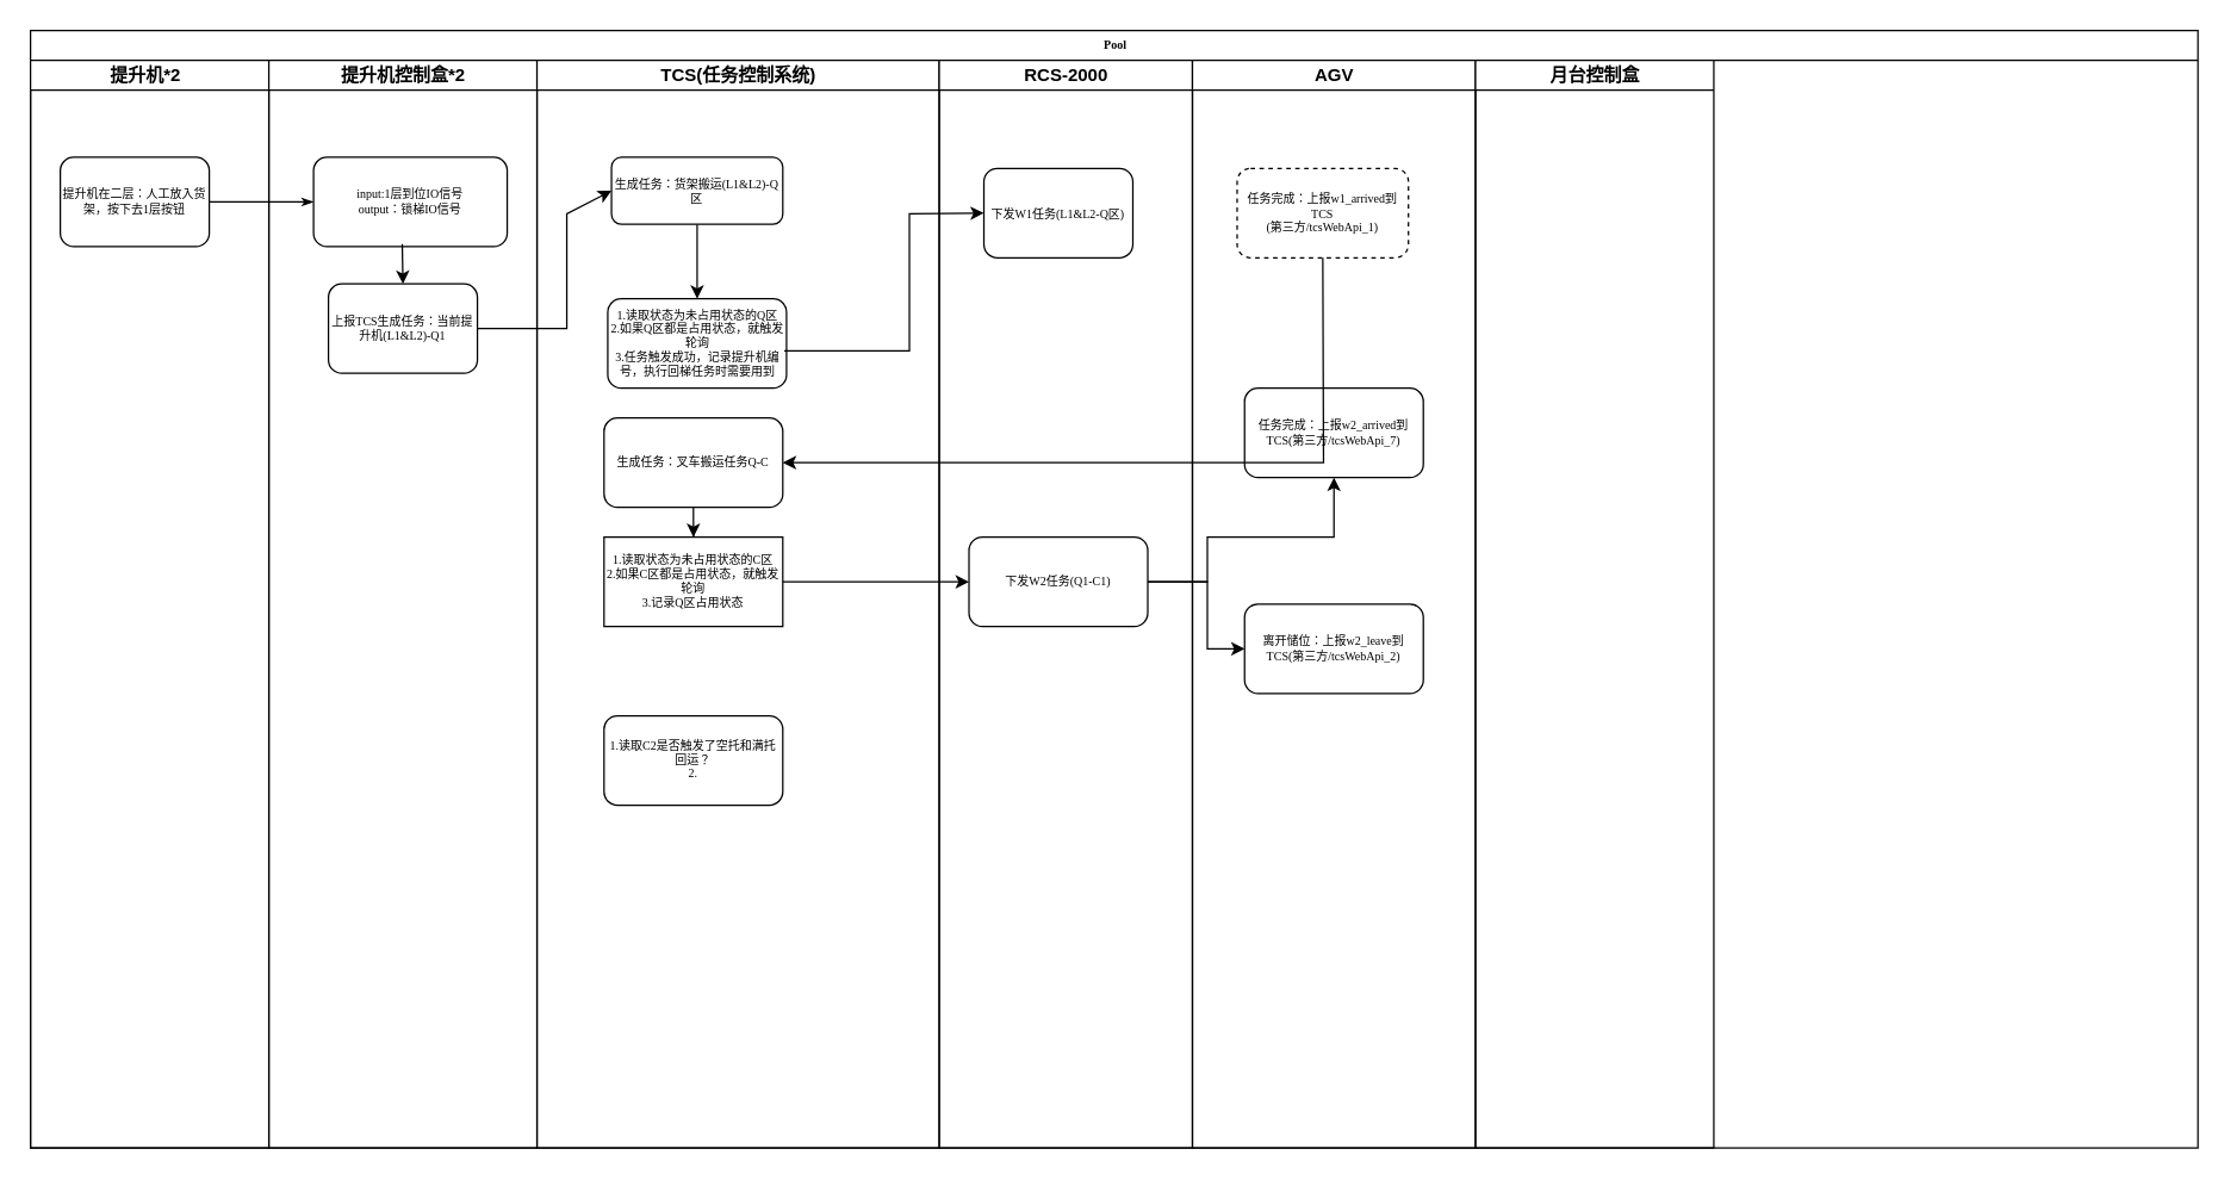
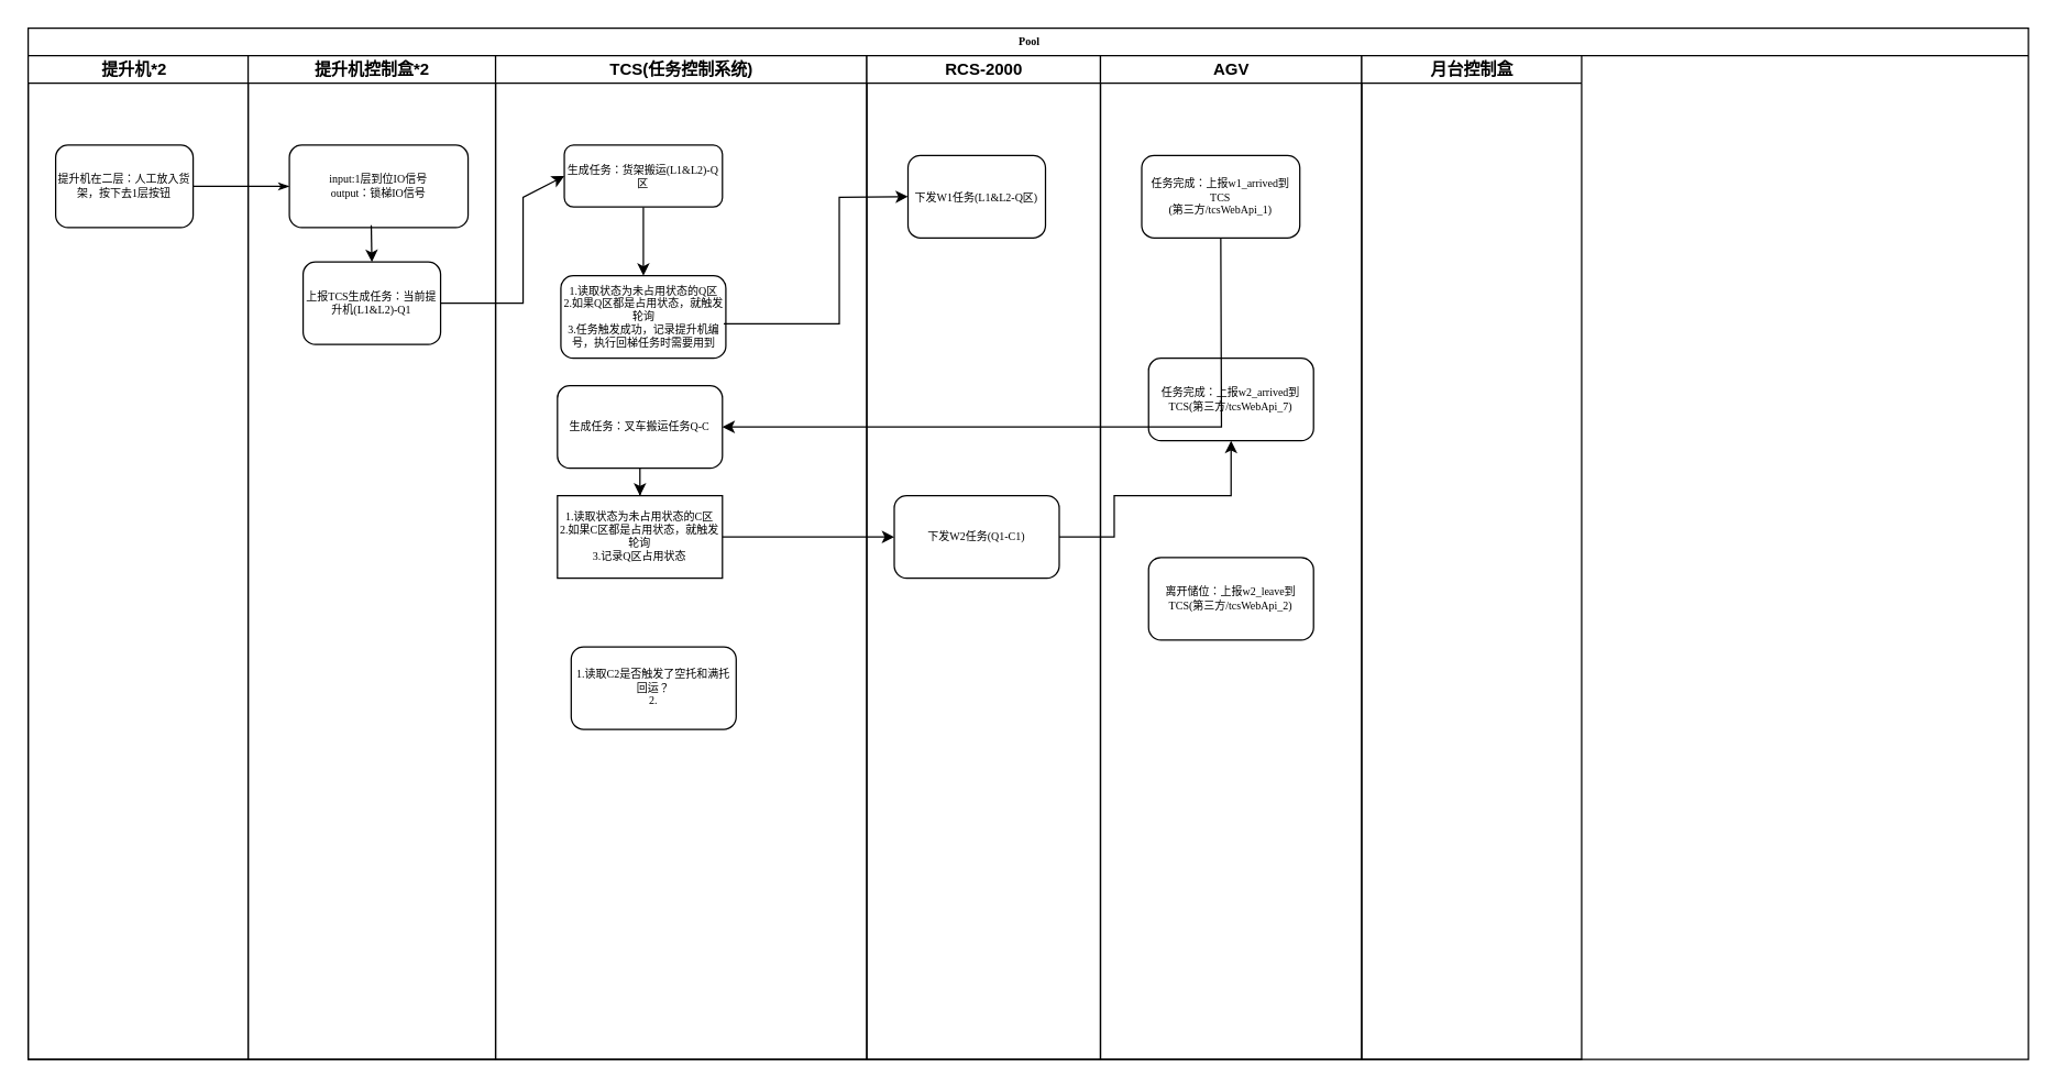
  <mxCell id="0" />
  <mxCell id="1" parent="0" />
  <mxCell id="2" value="Pool" style="swimlane;html=1;childLayout=stackLayout;startSize=20;rounded=0;shadow=0;labelBackgroundColor=none;strokeWidth=1;fontFamily=Verdana;fontSize=8;align=center;" parent="1" vertex="1"><mxGeometry x="20" y="20" width="1455" height="750" as="geometry" /></mxCell>
  <mxCell id="3" value="提升机*2&lt;span style=&quot;white-space: pre;&quot;&gt;&#09;&lt;/span&gt;" style="swimlane;html=1;startSize=20;" parent="2" vertex="1"><mxGeometry y="20" width="160" height="730" as="geometry" /></mxCell>
  <mxCell id="4" value="提升机在二层：人工放入货架，按下去1层按钮" style="rounded=1;whiteSpace=wrap;html=1;shadow=0;labelBackgroundColor=none;strokeWidth=1;fontFamily=Verdana;fontSize=8;align=center;" parent="3" vertex="1"><mxGeometry x="20" y="65" width="100" height="60" as="geometry" /></mxCell>
  <mxCell id="5" style="edgeStyle=orthogonalEdgeStyle;rounded=1;html=1;labelBackgroundColor=none;startArrow=none;startFill=0;startSize=5;endArrow=classicThin;endFill=1;endSize=5;jettySize=auto;orthogonalLoop=1;strokeWidth=1;fontFamily=Verdana;fontSize=8;entryX=0;entryY=0.5;entryDx=0;entryDy=0;" parent="2" source="4" target="7" edge="1"><mxGeometry relative="1" as="geometry"><mxPoint x="190" y="115" as="targetPoint" /></mxGeometry></mxCell>
  <mxCell id="6" value="提升机控制盒*2" style="swimlane;html=1;startSize=20;" parent="2" vertex="1"><mxGeometry x="160" y="20" width="180" height="730" as="geometry" /></mxCell>
  <mxCell id="7" value="input:1层到位IO信号&lt;br&gt;output：锁梯IO信号" style="rounded=1;whiteSpace=wrap;html=1;shadow=0;labelBackgroundColor=none;strokeWidth=1;fontFamily=Verdana;fontSize=8;align=center;" vertex="1" parent="6"><mxGeometry x="30" y="65" width="130" height="60" as="geometry" /></mxCell>
  <mxCell id="8" value="上报TCS生成任务：当前提升机(L1&amp;amp;L2)-Q1" style="whiteSpace=wrap;html=1;fontSize=8;fontFamily=Verdana;rounded=1;shadow=0;labelBackgroundColor=none;strokeWidth=1;" vertex="1" parent="6"><mxGeometry x="40" y="150" width="100" height="60" as="geometry" /></mxCell>
  <mxCell id="9" value="" style="endArrow=classic;html=1;rounded=0;entryX=0.5;entryY=0;entryDx=0;entryDy=0;exitX=0.458;exitY=0.971;exitDx=0;exitDy=0;exitPerimeter=0;" edge="1" parent="6" source="7" target="8"><mxGeometry width="50" height="50" relative="1" as="geometry"><mxPoint x="90" y="130" as="sourcePoint" /><mxPoint x="140" y="80" as="targetPoint" /></mxGeometry></mxCell>
  <mxCell id="10" value="TCS(任务控制系统)" style="swimlane;html=1;startSize=20;" parent="2" vertex="1"><mxGeometry x="340" y="20" width="270" height="730" as="geometry" /></mxCell>
  <mxCell id="11" value="" style="edgeStyle=orthogonalEdgeStyle;rounded=0;orthogonalLoop=1;jettySize=auto;html=1;" edge="1" parent="10" source="12" target="13"><mxGeometry relative="1" as="geometry" /></mxCell>
  <mxCell id="12" value="生成任务：货架搬运(L1&amp;amp;L2)-Q区" style="whiteSpace=wrap;html=1;fontSize=8;fontFamily=Verdana;rounded=1;shadow=0;labelBackgroundColor=none;strokeWidth=1;fillColor=#FFFFFF;" vertex="1" parent="10"><mxGeometry x="50" y="65" width="115" height="45" as="geometry" /></mxCell>
  <mxCell id="13" value="1.读取状态为未占用状态的Q区&lt;br&gt;2.如果Q区都是占用状态，就触发轮询&lt;br&gt;3.任务触发成功，记录提升机编号，执行回梯任务时需要用到" style="whiteSpace=wrap;html=1;fontSize=8;fontFamily=Verdana;fillColor=#FFFFFF;rounded=1;shadow=0;labelBackgroundColor=none;strokeWidth=1;" vertex="1" parent="10"><mxGeometry x="47.5" y="160" width="120" height="60" as="geometry" /></mxCell>
  <mxCell id="14" value="" style="edgeStyle=orthogonalEdgeStyle;rounded=0;orthogonalLoop=1;jettySize=auto;html=1;" edge="1" parent="10" source="15" target="16"><mxGeometry relative="1" as="geometry" /></mxCell>
  <mxCell id="15" value="生成任务：叉车搬运任务Q-C" style="whiteSpace=wrap;html=1;fontSize=8;fontFamily=Verdana;fillColor=#FFFFFF;rounded=1;shadow=0;labelBackgroundColor=none;strokeWidth=1;" vertex="1" parent="10"><mxGeometry x="45" y="240" width="120" height="60" as="geometry" /></mxCell>
  <mxCell id="16" value="1.读取状态为未占用状态的C区&lt;br&gt;2.如果C区都是占用状态，就触发轮询&lt;br&gt;3.记录Q区占用状态" style="whiteSpace=wrap;html=1;fontSize=8;fontFamily=Verdana;fillColor=#FFFFFF;shadow=0;labelBackgroundColor=none;strokeWidth=1;rounded=0;" vertex="1" parent="10"><mxGeometry x="45" y="320" width="120" height="60" as="geometry" /></mxCell>
- <mxCell id="17" value="1.读取C2是否触发了空托和满托回运？&lt;br&gt;2." style="whiteSpace=wrap;html=1;fontSize=8;fontFamily=Verdana;fillColor=#FFFFFF;rounded=1;shadow=0;labelBackgroundColor=none;strokeWidth=1;" vertex="1" parent="10"><mxGeometry x="45" y="440" width="120" height="60" as="geometry" /></mxCell>
+ <mxCell id="17" value="1.读取C2是否触发了空托和满托回运？&lt;br&gt;2." style="whiteSpace=wrap;html=1;fontSize=8;fontFamily=Verdana;fillColor=#FFFFFF;rounded=1;shadow=0;labelBackgroundColor=none;strokeWidth=1;" vertex="1" parent="10"><mxGeometry x="55" y="430" width="120" height="60" as="geometry" /></mxCell>
  <mxCell id="18" value="RCS-2000" style="swimlane;html=1;startSize=20;" parent="2" vertex="1"><mxGeometry x="610" y="20" width="170" height="730" as="geometry" /></mxCell>
  <mxCell id="19" value="下发W1任务(L1&amp;amp;L2-Q区)" style="rounded=1;whiteSpace=wrap;html=1;shadow=0;labelBackgroundColor=none;strokeWidth=1;fontFamily=Verdana;fontSize=8;align=center;" vertex="1" parent="18"><mxGeometry x="30" y="72.5" width="100" height="60" as="geometry" /></mxCell>
  <mxCell id="20" value="下发W2任务(Q1-C1)" style="whiteSpace=wrap;html=1;fontSize=8;fontFamily=Verdana;fillColor=#FFFFFF;rounded=1;shadow=0;labelBackgroundColor=none;strokeWidth=1;" vertex="1" parent="18"><mxGeometry x="20" y="320" width="120" height="60" as="geometry" /></mxCell>
  <mxCell id="21" value="AGV" style="swimlane;html=1;startSize=20;" parent="2" vertex="1"><mxGeometry x="780" y="20" width="190" height="730" as="geometry" /></mxCell>
- <mxCell id="22" value="任务完成：上报w1_arrived到TCS&lt;br&gt;(第三方/tcsWebApi_1)" style="whiteSpace=wrap;html=1;fontSize=8;fontFamily=Verdana;rounded=1;shadow=0;labelBackgroundColor=none;strokeWidth=1;dashed=1;" vertex="1" parent="21"><mxGeometry x="30" y="72.5" width="115" height="60" as="geometry" /></mxCell>
+ <mxCell id="22" value="任务完成：上报w1_arrived到TCS&lt;br&gt;(第三方/tcsWebApi_1)" style="whiteSpace=wrap;html=1;fontSize=8;fontFamily=Verdana;rounded=1;shadow=0;labelBackgroundColor=none;strokeWidth=1;" vertex="1" parent="21"><mxGeometry x="30" y="72.5" width="115" height="60" as="geometry" /></mxCell>
  <mxCell id="23" value="任务完成：上报w2_arrived到TCS(第三方/tcsWebApi_7)" style="whiteSpace=wrap;html=1;fontSize=8;fontFamily=Verdana;fillColor=#FFFFFF;rounded=1;shadow=0;labelBackgroundColor=none;strokeWidth=1;" vertex="1" parent="21"><mxGeometry x="35" y="220" width="120" height="60" as="geometry" /></mxCell>
  <mxCell id="24" value="离开储位：上报w2_leave到TCS(第三方/tcsWebApi_2)" style="whiteSpace=wrap;html=1;fontSize=8;fontFamily=Verdana;fillColor=#FFFFFF;rounded=1;shadow=0;labelBackgroundColor=none;strokeWidth=1;" vertex="1" parent="21"><mxGeometry x="35" y="365" width="120" height="60" as="geometry" /></mxCell>
  <mxCell id="25" value="月台控制盒" style="swimlane;html=1;startSize=20;" parent="2" vertex="1"><mxGeometry x="970" y="20" width="160" height="730" as="geometry" /></mxCell>
  <mxCell id="26" value="" style="endArrow=classic;html=1;rounded=0;exitX=1;exitY=0.5;exitDx=0;exitDy=0;entryX=0;entryY=0.5;entryDx=0;entryDy=0;" edge="1" parent="2" source="8" target="12"><mxGeometry width="50" height="50" relative="1" as="geometry"><mxPoint x="310" y="200" as="sourcePoint" /><mxPoint x="360" y="150" as="targetPoint" /><Array as="points"><mxPoint x="360" y="200" /><mxPoint x="360" y="123" /></Array></mxGeometry></mxCell>
  <mxCell id="27" value="" style="endArrow=classic;html=1;rounded=0;exitX=0.987;exitY=0.583;exitDx=0;exitDy=0;entryX=0;entryY=0.5;entryDx=0;entryDy=0;exitPerimeter=0;" edge="1" parent="2" source="13" target="19"><mxGeometry width="50" height="50" relative="1" as="geometry"><mxPoint x="520" y="130" as="sourcePoint" /><mxPoint x="570" y="80" as="targetPoint" /><Array as="points"><mxPoint x="590" y="215" /><mxPoint x="590" y="123" /></Array></mxGeometry></mxCell>
  <mxCell id="28" value="" style="edgeStyle=orthogonalEdgeStyle;rounded=0;orthogonalLoop=1;jettySize=auto;html=1;" edge="1" parent="2" source="16" target="20"><mxGeometry relative="1" as="geometry" /></mxCell>
  <mxCell id="29" value="" style="endArrow=classic;html=1;rounded=0;exitX=0.5;exitY=1;exitDx=0;exitDy=0;entryX=1;entryY=0.5;entryDx=0;entryDy=0;" edge="1" parent="2" source="22" target="15"><mxGeometry width="50" height="50" relative="1" as="geometry"><mxPoint x="880" y="240" as="sourcePoint" /><mxPoint x="930" y="190" as="targetPoint" /><Array as="points"><mxPoint x="868" y="290" /></Array></mxGeometry></mxCell>
  <mxCell id="30" value="" style="edgeStyle=orthogonalEdgeStyle;rounded=0;orthogonalLoop=1;jettySize=auto;html=1;" edge="1" parent="2" source="20" target="23"><mxGeometry relative="1" as="geometry"><Array as="points"><mxPoint x="790" y="370" /><mxPoint x="790" y="340" /></Array></mxGeometry></mxCell>
- <mxCell id="31" value="" style="edgeStyle=orthogonalEdgeStyle;rounded=0;orthogonalLoop=1;jettySize=auto;html=1;" edge="1" parent="2" source="20" target="24"><mxGeometry relative="1" as="geometry"><Array as="points"><mxPoint x="790" y="370" /><mxPoint x="790" y="415" /></Array></mxGeometry></mxCell>
